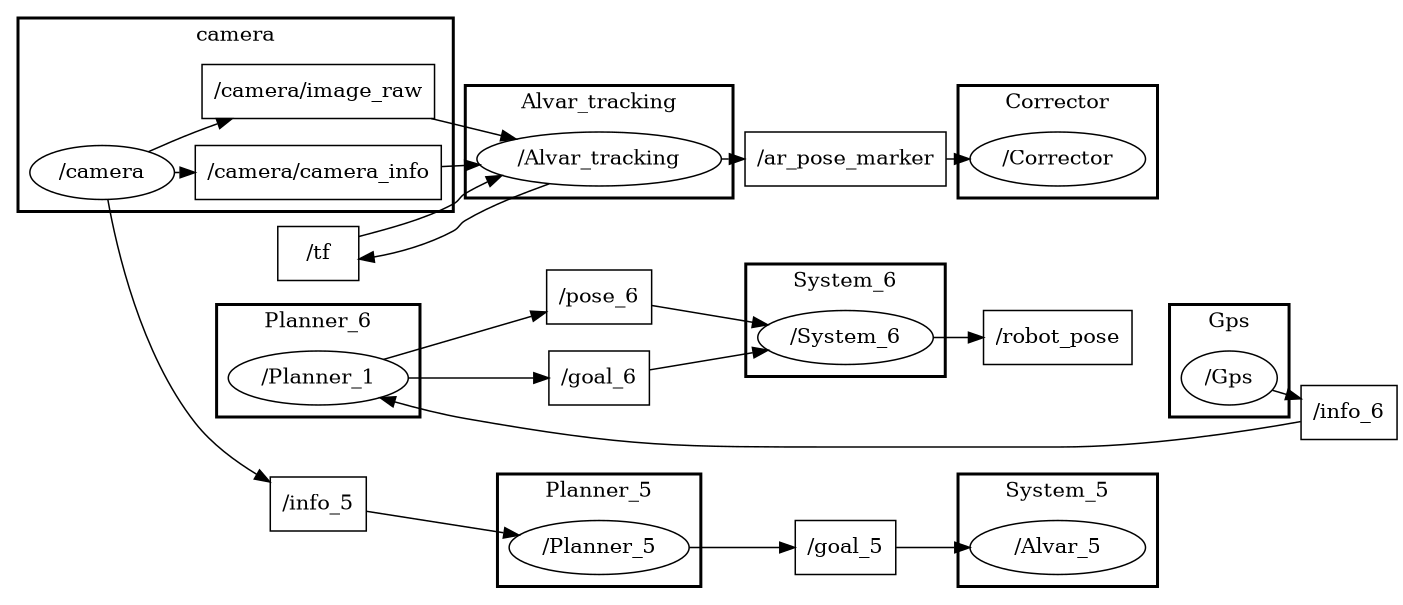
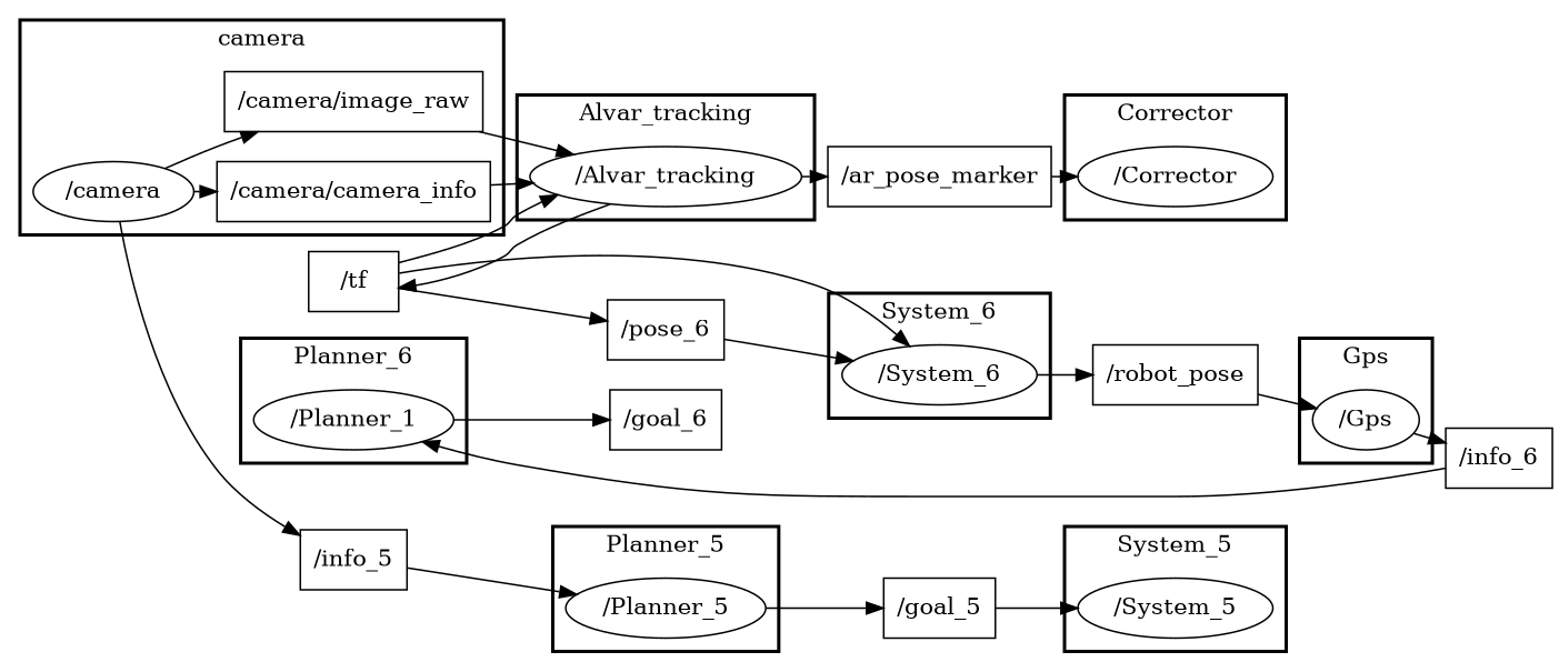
  digraph {
    compound=True
    rank=same
    rankdir=LR
    ranksep=0.2
    node [shape=box]
    edge [penwidth=1]
    n1 [height=0.5 label="/camera/camera_info" width=1.8333]
    n2 [height=0.5 label="/camera/image_raw" width=1.7361]
    n3 [height=0.5 label="/camera" shape=ellipse width=1.0832]
    n4 [height=0.5 label="/Planner_1" shape=ellipse width=1.354]
    n5 [height=0.5 label="/Planner_5" shape=ellipse width=1.354]
    n6 [height=0.5 label="/Alvar_tracking" shape=ellipse width=1.8415]
-   n7 [height=0.5 label="/Alvar_5" shape=ellipse width=1.336]
+   n7 [height=0.5 label="/System_5" shape=ellipse width=1.336]
    n8 [height=0.5 label="/System_6" shape=ellipse width=1.336]
    n9 [height=0.5 label="/Gps" shape=ellipse width=0.75827]
    n10 [height=0.5 label="/Corrector" shape=ellipse width=1.2999]
    n11 [height=0.5 label="/info_5" width=0.77778]
    n12 [height=0.5 label="/pose_6" width=0.81944]
    n13 [height=0.5 label="/goal_6" width=0.79167]
    n14 [height=0.5 label="/goal_5" width=0.79167]
    n15 [height=0.5 label="/tf" width=0.75]
    n16 [height=0.5 label="/ar_pose_marker" width=1.5]
    n17 [height=0.5 label="/robot_pose" width=1.1111]
    n18 [height=0.5 label="/info_6" width=0.77778]
    subgraph cluster_1 {
      label=camera
      style=bold
      n1
      n2
      n3
    }
    subgraph cluster_2 {
      label=Planner_6
      style=bold
      n4
    }
    subgraph cluster_3 {
      label=Planner_5
      style=bold
      n5
    }
    subgraph cluster_4 {
      label=Alvar_tracking
      style=bold
      n6
    }
    subgraph cluster_5 {
      label=System_5
      style=bold
      n7
    }
    subgraph cluster_6 {
      label=System_6
      style=bold
      n8
    }
    subgraph cluster_7 {
      label=Gps
      style=bold
      n9
    }
    subgraph cluster_8 {
      label=Corrector
      style=bold
      n10
    }
    n1 -> n6
    n2 -> n6
    n3 -> n1
    n3 -> n2
    n3 -> n11
-   n4 -> n12
+   n15 -> n12
    n4 -> n13
    n5 -> n14
    n6 -> n15
    n6 -> n16
    n8 -> n17
    n9 -> n18
    n11 -> n5
    n12 -> n8
-   n13 -> n8
+   n15 -> n8
    n14 -> n7
    n15 -> n6
    n16 -> n10
+   n17 -> n9
    n18 -> n4
  }
